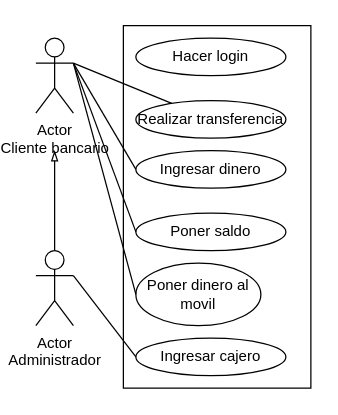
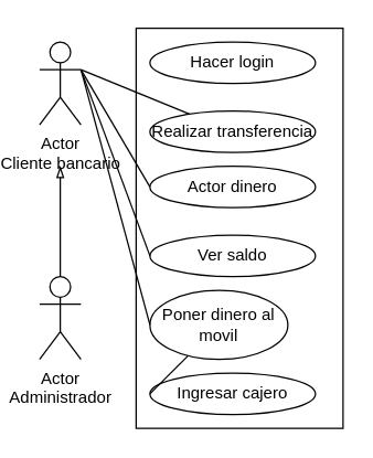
  <mxCell id="0" />
  <mxCell id="1" parent="0" />
  <mxCell id="2" value="Actor&lt;br&gt;Cliente bancario" style="shape=umlActor;verticalLabelPosition=bottom;verticalAlign=top;html=1;outlineConnect=0;strokeColor=#000000;fillColor=none;fontColor=#000000;" parent="1" vertex="1"><mxGeometry x="20" y="30" width="30" height="60" as="geometry" /></mxCell>
  <mxCell id="3" style="edgeStyle=none;html=1;fontColor=#000000;endArrow=blockThin;endFill=0;strokeColor=#000000;" parent="1" source="4" edge="1"><mxGeometry relative="1" as="geometry"><mxPoint x="35" y="120" as="targetPoint" /></mxGeometry></mxCell>
  <mxCell id="4" value="Actor&lt;br&gt;Administrador" style="shape=umlActor;verticalLabelPosition=bottom;verticalAlign=top;html=1;outlineConnect=0;strokeColor=#000000;fillColor=none;fontColor=#000000;" parent="1" vertex="1"><mxGeometry x="20" y="200" width="30" height="60" as="geometry" /></mxCell>
  <mxCell id="5" value="" style="rounded=0;whiteSpace=wrap;html=1;strokeColor=#000000;fontColor=#000000;fillColor=none;" parent="1" vertex="1"><mxGeometry x="90" y="20" width="150" height="290" as="geometry" /></mxCell>
  <mxCell id="6" value="Hacer login" style="ellipse;whiteSpace=wrap;html=1;strokeColor=#000000;fontColor=#000000;fillColor=none;" parent="1" vertex="1"><mxGeometry x="100" y="30" width="120" height="30" as="geometry" /></mxCell>
  <mxCell id="7" style="edgeStyle=none;html=1;strokeColor=#000000;fontColor=#000000;endArrow=none;endFill=0;" parent="1" source="8" edge="1"><mxGeometry relative="1" as="geometry"><mxPoint x="50" y="50" as="targetPoint" /></mxGeometry></mxCell>
  <mxCell id="8" value="Realizar transferencia" style="ellipse;whiteSpace=wrap;html=1;strokeColor=#000000;fontColor=#000000;fillColor=none;" parent="1" vertex="1"><mxGeometry x="100" y="80" width="120" height="30" as="geometry" /></mxCell>
  <mxCell id="9" style="edgeStyle=none;html=1;strokeColor=#000000;endArrow=none;endFill=0;exitX=0;exitY=0.5;exitDx=0;exitDy=0;" parent="1" source="10" edge="1"><mxGeometry relative="1" as="geometry"><mxPoint x="50" y="50" as="targetPoint" /></mxGeometry></mxCell>
- <mxCell id="10" value="Ingresar dinero" style="ellipse;whiteSpace=wrap;html=1;strokeColor=#000000;fontColor=#000000;fillColor=none;" parent="1" vertex="1"><mxGeometry x="100" y="120" width="120" height="30" as="geometry" /></mxCell>
+ <mxCell id="10" value="Actor dinero" style="ellipse;whiteSpace=wrap;html=1;strokeColor=#000000;fontColor=#000000;fillColor=none;" parent="1" vertex="1"><mxGeometry x="100" y="120" width="120" height="30" as="geometry" /></mxCell>
  <mxCell id="11" style="edgeStyle=none;html=1;exitX=0;exitY=0.5;exitDx=0;exitDy=0;endArrow=none;endFill=0;strokeColor=#000000;" edge="1" parent="1" source="12"><mxGeometry relative="1" as="geometry"><mxPoint x="50" y="50" as="targetPoint" /></mxGeometry></mxCell>
- <mxCell id="12" value="Poner saldo" style="ellipse;whiteSpace=wrap;html=1;strokeColor=#000000;fontColor=#000000;fillColor=none;" parent="1" vertex="1"><mxGeometry x="100" y="170" width="120" height="30" as="geometry" /></mxCell>
+ <mxCell id="12" value="Ver saldo" style="ellipse;whiteSpace=wrap;html=1;strokeColor=#000000;fontColor=#000000;fillColor=none;" parent="1" vertex="1"><mxGeometry x="100" y="170" width="120" height="30" as="geometry" /></mxCell>
  <mxCell id="13" style="edgeStyle=none;html=1;strokeColor=#000000;endArrow=none;endFill=0;exitX=0;exitY=0.5;exitDx=0;exitDy=0;" edge="1" parent="1" source="14"><mxGeometry relative="1" as="geometry"><mxPoint x="50" y="50" as="targetPoint" /></mxGeometry></mxCell>
  <mxCell id="14" value="Poner dinero al movil" style="ellipse;whiteSpace=wrap;html=1;strokeColor=#000000;fontColor=#000000;fillColor=none;" parent="1" vertex="1"><mxGeometry x="100" y="210" width="100" height="50" as="geometry" /></mxCell>
- <mxCell id="15" style="edgeStyle=none;html=1;entryX=1;entryY=0.333;entryDx=0;entryDy=0;entryPerimeter=0;strokeColor=#000000;endArrow=none;endFill=0;exitX=0;exitY=0.5;exitDx=0;exitDy=0;" edge="1" parent="1" source="16" target="4"><mxGeometry relative="1" as="geometry" /></mxCell>
+ <mxCell id="15" style="edgeStyle=none;html=1;strokeColor=#000000;endArrow=none;endFill=0;exitX=0;exitY=0.5;exitDx=0;exitDy=0;" edge="1" parent="1" source="16" target="14"><mxGeometry relative="1" as="geometry" /></mxCell>
  <mxCell id="16" value="Ingresar cajero" style="ellipse;whiteSpace=wrap;html=1;strokeColor=#000000;fontColor=#000000;fillColor=none;" vertex="1" parent="1"><mxGeometry x="100" y="270" width="120" height="30" as="geometry" /></mxCell>
